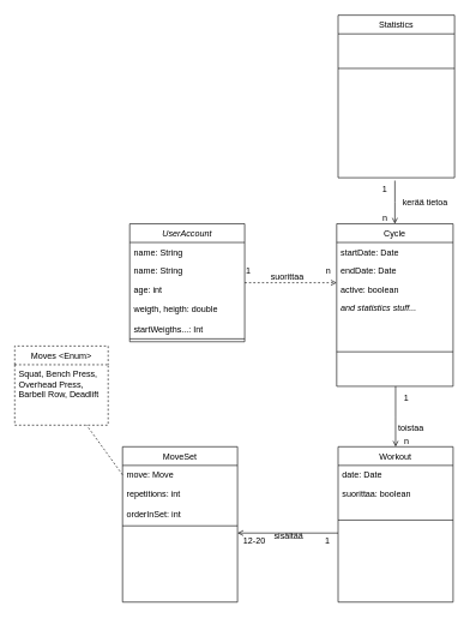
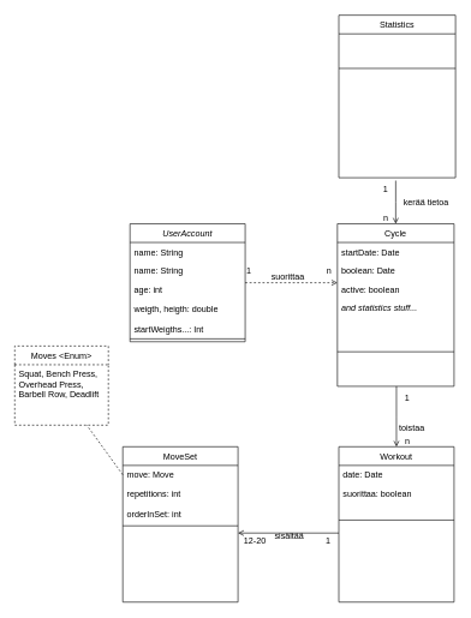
  <mxCell id="0" />
  <mxCell id="1" parent="0" />
  <mxCell id="2" value="" style="endArrow=open;shadow=0;strokeWidth=1;rounded=0;endFill=1;edgeStyle=elbowEdgeStyle;elbow=vertical;dashed=1;" parent="1" source="8" target="13" edge="1"><mxGeometry x="0.5" y="41" relative="1" as="geometry"><mxPoint x="340" y="382" as="sourcePoint" /><mxPoint x="500" y="382" as="targetPoint" /><mxPoint x="-40" y="32" as="offset" /></mxGeometry></mxCell>
  <mxCell id="3" value="1" style="resizable=0;align=left;verticalAlign=bottom;labelBackgroundColor=none;fontSize=12;" parent="2" connectable="0" vertex="1"><mxGeometry x="-1" relative="1" as="geometry"><mxPoint y="-9" as="offset" /></mxGeometry></mxCell>
  <mxCell id="4" value="n" style="resizable=0;align=right;verticalAlign=bottom;labelBackgroundColor=none;fontSize=12;" parent="2" connectable="0" vertex="1"><mxGeometry x="1" relative="1" as="geometry"><mxPoint x="-7" y="-9" as="offset" /></mxGeometry></mxCell>
  <mxCell id="5" value="suorittaa" style="text;html=1;resizable=0;points=[];;align=center;verticalAlign=middle;labelBackgroundColor=none;rounded=0;shadow=0;strokeWidth=1;fontSize=12;" parent="2" vertex="1" connectable="0"><mxGeometry x="0.5" y="49" relative="1" as="geometry"><mxPoint x="-38" y="40" as="offset" /></mxGeometry></mxCell>
  <mxCell id="6" value="toistaa" style="text;html=1;resizable=0;points=[];;align=center;verticalAlign=middle;labelBackgroundColor=none;rounded=0;shadow=0;strokeWidth=1;fontSize=12;" parent="2" vertex="1" connectable="0"><mxGeometry x="0.5" y="49" relative="1" as="geometry"><mxPoint x="134" y="250" as="offset" /></mxGeometry></mxCell>
  <mxCell id="7" value="sisältää" style="text;html=1;resizable=0;points=[];;align=center;verticalAlign=middle;labelBackgroundColor=none;rounded=0;shadow=0;strokeWidth=1;fontSize=12;" parent="2" vertex="1" connectable="0"><mxGeometry x="0.5" y="49" relative="1" as="geometry"><mxPoint x="-36" y="400" as="offset" /></mxGeometry></mxCell>
  <mxCell id="8" value="UserAccount" style="swimlane;fontStyle=2;align=center;verticalAlign=top;childLayout=stackLayout;horizontal=1;startSize=26;horizontalStack=0;resizeParent=1;resizeLast=0;collapsible=1;marginBottom=0;rounded=0;shadow=0;strokeWidth=1;" parent="1" vertex="1"><mxGeometry x="180" y="310" width="160" height="164" as="geometry"><mxRectangle x="230" y="140" width="160" height="26" as="alternateBounds" /></mxGeometry></mxCell>
  <mxCell id="9" value="name: String" style="text;align=left;verticalAlign=top;spacingLeft=4;spacingRight=4;overflow=hidden;rotatable=0;points=[[0,0.5],[1,0.5]];portConstraint=eastwest;" parent="8" vertex="1"><mxGeometry y="26" width="160" height="26" as="geometry" /></mxCell>
  <mxCell id="10" value="name: String" style="text;align=left;verticalAlign=top;spacingLeft=4;spacingRight=4;overflow=hidden;rotatable=0;points=[[0,0.5],[1,0.5]];portConstraint=eastwest;" parent="8" vertex="1"><mxGeometry y="52" width="160" height="26" as="geometry" /></mxCell>
  <mxCell id="11" value="age: int&#10;&#10;weigth, heigth: double&#10;&#10;startWeigths...: Int" style="text;align=left;verticalAlign=top;spacingLeft=4;spacingRight=4;overflow=hidden;rotatable=0;points=[[0,0.5],[1,0.5]];portConstraint=eastwest;rounded=0;shadow=0;html=0;" parent="8" vertex="1"><mxGeometry y="78" width="160" height="78" as="geometry" /></mxCell>
  <mxCell id="12" value="" style="line;html=1;strokeWidth=1;align=left;verticalAlign=middle;spacingTop=-1;spacingLeft=3;spacingRight=3;rotatable=0;labelPosition=right;points=[];portConstraint=eastwest;" parent="8" vertex="1"><mxGeometry y="156" width="160" height="8" as="geometry" /></mxCell>
  <mxCell id="13" value="Cycle" style="swimlane;fontStyle=0;align=center;verticalAlign=top;childLayout=stackLayout;horizontal=1;startSize=26;horizontalStack=0;resizeParent=1;resizeLast=0;collapsible=1;marginBottom=0;rounded=0;shadow=0;strokeWidth=1;" parent="1" vertex="1"><mxGeometry x="468" y="310" width="162" height="226" as="geometry"><mxRectangle x="550" y="140" width="160" height="26" as="alternateBounds" /></mxGeometry></mxCell>
  <mxCell id="14" value="startDate: Date" style="text;align=left;verticalAlign=top;spacingLeft=4;spacingRight=4;overflow=hidden;rotatable=0;points=[[0,0.5],[1,0.5]];portConstraint=eastwest;" parent="13" vertex="1"><mxGeometry y="26" width="162" height="26" as="geometry" /></mxCell>
- <mxCell id="15" value="endDate: Date" style="text;align=left;verticalAlign=top;spacingLeft=4;spacingRight=4;overflow=hidden;rotatable=0;points=[[0,0.5],[1,0.5]];portConstraint=eastwest;rounded=0;shadow=0;html=0;" parent="13" vertex="1"><mxGeometry y="52" width="162" height="26" as="geometry" /></mxCell>
+ <mxCell id="15" value="boolean: Date" style="text;align=left;verticalAlign=top;spacingLeft=4;spacingRight=4;overflow=hidden;rotatable=0;points=[[0,0.5],[1,0.5]];portConstraint=eastwest;rounded=0;shadow=0;html=0;" parent="13" vertex="1"><mxGeometry y="52" width="162" height="26" as="geometry" /></mxCell>
  <mxCell id="16" value="active: boolean&#10;&#10;" style="text;align=left;verticalAlign=top;spacingLeft=4;spacingRight=4;overflow=hidden;rotatable=0;points=[[0,0.5],[1,0.5]];portConstraint=eastwest;rounded=0;shadow=0;html=0;" parent="13" vertex="1"><mxGeometry y="78" width="162" height="26" as="geometry" /></mxCell>
  <mxCell id="17" value="and statistics stuff..." style="text;align=left;verticalAlign=top;spacingLeft=4;spacingRight=4;overflow=hidden;rotatable=0;points=[[0,0.5],[1,0.5]];portConstraint=eastwest;rounded=0;shadow=0;html=0;fontStyle=2" parent="13" vertex="1"><mxGeometry y="104" width="162" height="26" as="geometry" /></mxCell>
  <mxCell id="18" value="" style="line;html=1;strokeWidth=1;align=left;verticalAlign=middle;spacingTop=-1;spacingLeft=3;spacingRight=3;rotatable=0;labelPosition=right;points=[];portConstraint=eastwest;" parent="13" vertex="1"><mxGeometry y="130" width="162" height="96" as="geometry" /></mxCell>
  <mxCell id="19" value="Workout" style="swimlane;fontStyle=0;align=center;verticalAlign=top;childLayout=stackLayout;horizontal=1;startSize=26;horizontalStack=0;resizeParent=1;resizeLast=0;collapsible=1;marginBottom=0;rounded=0;shadow=0;strokeWidth=1;" parent="1" vertex="1"><mxGeometry x="470" y="620" width="160" height="216" as="geometry"><mxRectangle x="550" y="140" width="160" height="26" as="alternateBounds" /></mxGeometry></mxCell>
  <mxCell id="20" value="date: Date" style="text;align=left;verticalAlign=top;spacingLeft=4;spacingRight=4;overflow=hidden;rotatable=0;points=[[0,0.5],[1,0.5]];portConstraint=eastwest;" parent="19" vertex="1"><mxGeometry y="26" width="160" height="26" as="geometry" /></mxCell>
  <mxCell id="21" value="suorittaa: boolean" style="text;align=left;verticalAlign=top;spacingLeft=4;spacingRight=4;overflow=hidden;rotatable=0;points=[[0,0.5],[1,0.5]];portConstraint=eastwest;" vertex="1" parent="19"><mxGeometry y="52" width="160" height="26" as="geometry" /></mxCell>
  <mxCell id="22" value="" style="line;html=1;strokeWidth=1;align=left;verticalAlign=middle;spacingTop=-1;spacingLeft=3;spacingRight=3;rotatable=0;labelPosition=right;points=[];portConstraint=eastwest;" parent="19" vertex="1"><mxGeometry y="78" width="160" height="48" as="geometry" /></mxCell>
  <mxCell id="23" value="" style="endArrow=open;shadow=0;strokeWidth=1;rounded=0;endFill=1;edgeStyle=elbowEdgeStyle;elbow=vertical;" parent="1" edge="1"><mxGeometry x="0.5" y="41" relative="1" as="geometry"><mxPoint x="550" y="536" as="sourcePoint" /><mxPoint x="550" y="620" as="targetPoint" /><mxPoint x="-40" y="32" as="offset" /></mxGeometry></mxCell>
  <mxCell id="24" value="1" style="resizable=0;align=left;verticalAlign=bottom;labelBackgroundColor=none;fontSize=12;" parent="23" connectable="0" vertex="1"><mxGeometry x="-1" relative="1" as="geometry"><mxPoint x="10" y="24" as="offset" /></mxGeometry></mxCell>
  <mxCell id="25" value="n" style="resizable=0;align=right;verticalAlign=bottom;labelBackgroundColor=none;fontSize=12;" parent="23" connectable="0" vertex="1"><mxGeometry x="1" relative="1" as="geometry"><mxPoint x="20" y="1" as="offset" /></mxGeometry></mxCell>
  <mxCell id="26" value="MoveSet&#10;" style="swimlane;fontStyle=0;align=center;verticalAlign=top;childLayout=stackLayout;horizontal=1;startSize=26;horizontalStack=0;resizeParent=1;resizeLast=0;collapsible=1;marginBottom=0;rounded=0;shadow=0;strokeWidth=1;" parent="1" vertex="1"><mxGeometry x="170" y="620" width="160" height="216" as="geometry"><mxRectangle x="550" y="140" width="160" height="26" as="alternateBounds" /></mxGeometry></mxCell>
  <mxCell id="27" value="move: Move" style="text;align=left;verticalAlign=top;spacingLeft=4;spacingRight=4;overflow=hidden;rotatable=0;points=[[0,0.5],[1,0.5]];portConstraint=eastwest;" parent="26" vertex="1"><mxGeometry y="26" width="160" height="26" as="geometry" /></mxCell>
  <mxCell id="28" value="repetitions: int" style="text;align=left;verticalAlign=top;spacingLeft=4;spacingRight=4;overflow=hidden;rotatable=0;points=[[0,0.5],[1,0.5]];portConstraint=eastwest;" parent="26" vertex="1"><mxGeometry y="52" width="160" height="28" as="geometry" /></mxCell>
  <mxCell id="29" value="orderInSet: int" style="text;align=left;verticalAlign=top;spacingLeft=4;spacingRight=4;overflow=hidden;rotatable=0;points=[[0,0.5],[1,0.5]];portConstraint=eastwest;" vertex="1" parent="26"><mxGeometry y="80" width="160" height="26" as="geometry" /></mxCell>
  <mxCell id="30" value="" style="line;html=1;strokeWidth=1;align=left;verticalAlign=middle;spacingTop=-1;spacingLeft=3;spacingRight=3;rotatable=0;labelPosition=right;points=[];portConstraint=eastwest;" parent="26" vertex="1"><mxGeometry y="106" width="160" height="8" as="geometry" /></mxCell>
  <mxCell id="31" value="" style="endArrow=open;shadow=0;strokeWidth=1;rounded=0;endFill=1;edgeStyle=elbowEdgeStyle;elbow=vertical;" parent="1" edge="1"><mxGeometry x="0.5" y="41" relative="1" as="geometry"><mxPoint x="470" y="740" as="sourcePoint" /><mxPoint x="330" y="740" as="targetPoint" /><mxPoint x="-40" y="32" as="offset" /></mxGeometry></mxCell>
  <mxCell id="32" value="1" style="resizable=0;align=left;verticalAlign=bottom;labelBackgroundColor=none;fontSize=12;" parent="31" connectable="0" vertex="1"><mxGeometry x="-1" relative="1" as="geometry"><mxPoint x="-20" y="20" as="offset" /></mxGeometry></mxCell>
  <mxCell id="33" value="12-20" style="resizable=0;align=right;verticalAlign=bottom;labelBackgroundColor=none;fontSize=12;" parent="31" connectable="0" vertex="1"><mxGeometry x="1" relative="1" as="geometry"><mxPoint x="40" y="20" as="offset" /></mxGeometry></mxCell>
  <mxCell id="34" value="Moves &lt;Enum&gt;" style="swimlane;fontStyle=0;align=center;verticalAlign=top;childLayout=stackLayout;horizontal=1;startSize=26;horizontalStack=0;resizeParent=1;resizeLast=0;collapsible=1;marginBottom=0;rounded=0;shadow=0;strokeWidth=1;dashed=1;" parent="1" vertex="1"><mxGeometry x="20" y="480" width="130" height="110" as="geometry"><mxRectangle x="550" y="140" width="160" height="26" as="alternateBounds" /></mxGeometry></mxCell>
  <mxCell id="35" value="Squat, Bench Press,&#10;Overhead Press,&#10;Barbell Row, Deadlift" style="text;align=left;verticalAlign=top;spacingLeft=4;spacingRight=4;overflow=hidden;rotatable=0;points=[[0,0.5],[1,0.5]];portConstraint=eastwest;" parent="34" vertex="1"><mxGeometry y="26" width="130" height="84" as="geometry" /></mxCell>
  <mxCell id="36" value="" style="endArrow=none;dashed=1;html=1;exitX=0;exitY=0.5;exitDx=0;exitDy=0;" parent="1" source="27" edge="1"><mxGeometry width="50" height="50" relative="1" as="geometry"><mxPoint x="70" y="640" as="sourcePoint" /><mxPoint x="120" y="590" as="targetPoint" /></mxGeometry></mxCell>
  <mxCell id="37" value="" style="endArrow=open;shadow=0;strokeWidth=1;rounded=0;endFill=1;edgeStyle=elbowEdgeStyle;elbow=vertical;entryX=0.5;entryY=0;entryDx=0;entryDy=0;" parent="1" target="13" edge="1"><mxGeometry x="0.5" y="41" relative="1" as="geometry"><mxPoint x="549" y="250" as="sourcePoint" /><mxPoint x="478" y="389" as="targetPoint" /><mxPoint x="-40" y="32" as="offset" /></mxGeometry></mxCell>
  <mxCell id="38" value="1" style="resizable=0;align=left;verticalAlign=bottom;labelBackgroundColor=none;fontSize=12;" parent="37" connectable="0" vertex="1"><mxGeometry x="-1" relative="1" as="geometry"><mxPoint x="-19" y="20" as="offset" /></mxGeometry></mxCell>
  <mxCell id="39" value="n" style="resizable=0;align=right;verticalAlign=bottom;labelBackgroundColor=none;fontSize=12;" parent="37" connectable="0" vertex="1"><mxGeometry x="1" relative="1" as="geometry"><mxPoint x="-9" as="offset" /></mxGeometry></mxCell>
  <mxCell id="40" value="kerää tietoa" style="text;html=1;resizable=0;points=[];;align=center;verticalAlign=middle;labelBackgroundColor=none;rounded=0;shadow=0;strokeWidth=1;fontSize=12;" parent="37" vertex="1" connectable="0"><mxGeometry x="0.5" y="49" relative="1" as="geometry"><mxPoint x="-8" y="-15" as="offset" /></mxGeometry></mxCell>
  <mxCell id="41" value="Statistics" style="swimlane;fontStyle=0;align=center;verticalAlign=top;childLayout=stackLayout;horizontal=1;startSize=26;horizontalStack=0;resizeParent=1;resizeLast=0;collapsible=1;marginBottom=0;rounded=0;shadow=0;strokeWidth=1;" parent="1" vertex="1"><mxGeometry x="470" width="162" height="226" as="geometry" y="20"><mxRectangle x="550" y="140" width="160" height="26" as="alternateBounds" /></mxGeometry></mxCell>
  <mxCell id="42" value="" style="line;html=1;strokeWidth=1;align=left;verticalAlign=middle;spacingTop=-1;spacingLeft=3;spacingRight=3;rotatable=0;labelPosition=right;points=[];portConstraint=eastwest;" parent="41" vertex="1"><mxGeometry y="26" width="162" height="96" as="geometry" /></mxCell>
